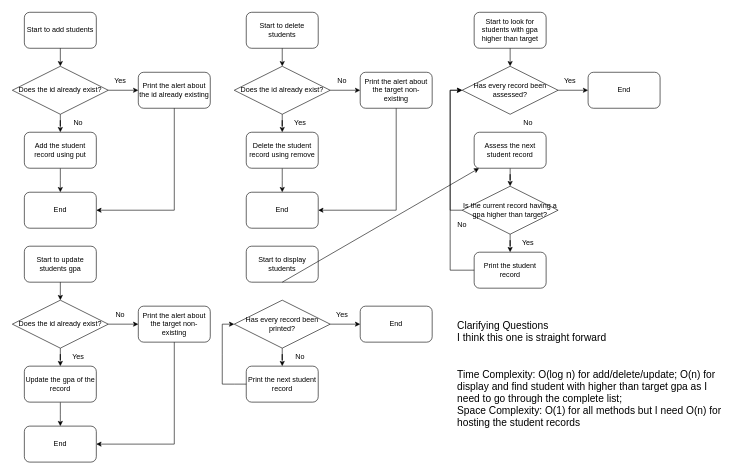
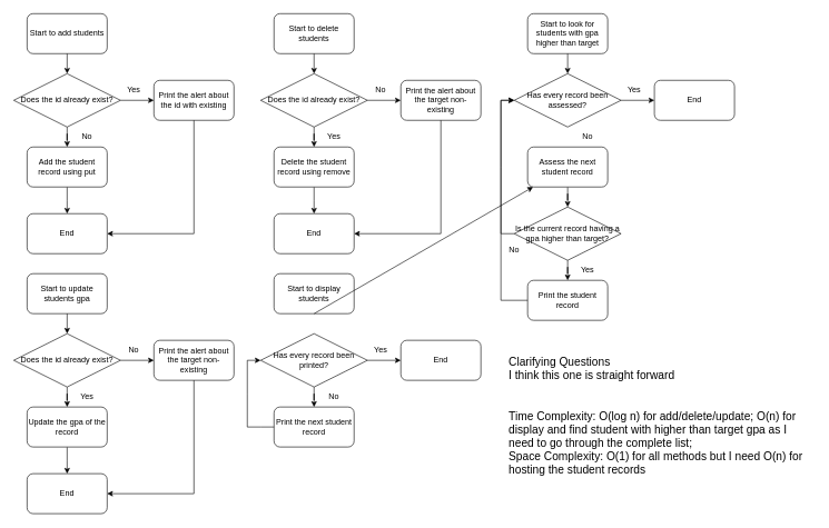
  <mxCell id="0" />
  <mxCell id="1" parent="0" />
  <mxCell id="2" value="Start to delete students" style="rounded=1;whiteSpace=wrap;html=1;" parent="1" vertex="1"><mxGeometry x="410" y="20" width="120" height="60" as="geometry" /></mxCell>
  <mxCell id="3" value="" style="edgeStyle=orthogonalEdgeStyle;rounded=0;orthogonalLoop=1;jettySize=auto;html=1;" parent="1" source="4" edge="1"><mxGeometry relative="1" as="geometry"><mxPoint x="470" y="320" as="targetPoint" /></mxGeometry></mxCell>
  <mxCell id="4" value="Delete the student record using remove" style="rounded=1;whiteSpace=wrap;html=1;" parent="1" vertex="1"><mxGeometry x="410" y="220" width="120" height="60" as="geometry" /></mxCell>
  <mxCell id="5" value="" style="edgeStyle=orthogonalEdgeStyle;rounded=0;orthogonalLoop=1;jettySize=auto;html=1;" parent="1" edge="1"><mxGeometry relative="1" as="geometry"><mxPoint x="470" y="380" as="sourcePoint" /></mxGeometry></mxCell>
  <mxCell id="6" value="End" style="whiteSpace=wrap;html=1;rounded=1;" parent="1" vertex="1"><mxGeometry x="410" y="320" width="120" height="60" as="geometry" /></mxCell>
  <mxCell id="7" value="" style="edgeStyle=orthogonalEdgeStyle;rounded=0;orthogonalLoop=1;jettySize=auto;html=1;" parent="1" source="9" target="4" edge="1"><mxGeometry relative="1" as="geometry" /></mxCell>
  <mxCell id="8" value="" style="edgeStyle=orthogonalEdgeStyle;rounded=0;orthogonalLoop=1;jettySize=auto;html=1;" parent="1" source="9" target="12" edge="1"><mxGeometry relative="1" as="geometry" /></mxCell>
  <mxCell id="9" value="Does the id already exist?" style="rhombus;whiteSpace=wrap;html=1;" parent="1" vertex="1"><mxGeometry x="390" y="110" width="160" height="80" as="geometry" /></mxCell>
  <mxCell id="10" value="" style="endArrow=classic;html=1;rounded=0;exitX=0.5;exitY=1;exitDx=0;exitDy=0;entryX=0.5;entryY=0;entryDx=0;entryDy=0;" parent="1" source="2" target="9" edge="1"><mxGeometry width="50" height="50" relative="1" as="geometry"><mxPoint x="590" y="340" as="sourcePoint" /><mxPoint x="640" y="290" as="targetPoint" /></mxGeometry></mxCell>
  <mxCell id="11" value="Yes" style="text;html=1;align=center;verticalAlign=middle;whiteSpace=wrap;rounded=0;" parent="1" vertex="1"><mxGeometry x="470" y="190" width="60" height="30" as="geometry" /></mxCell>
  <mxCell id="12" value="Print the alert about the target non-existing" style="whiteSpace=wrap;html=1;rounded=1;" parent="1" vertex="1"><mxGeometry x="600" y="120" width="120" height="60" as="geometry" /></mxCell>
  <mxCell id="13" value="" style="endArrow=classic;html=1;rounded=0;exitX=0.5;exitY=1;exitDx=0;exitDy=0;entryX=1;entryY=0.5;entryDx=0;entryDy=0;" parent="1" source="12" target="6" edge="1"><mxGeometry width="50" height="50" relative="1" as="geometry"><mxPoint x="590" y="340" as="sourcePoint" /><mxPoint x="640" y="290" as="targetPoint" /><Array as="points"><mxPoint x="660" y="350" /></Array></mxGeometry></mxCell>
  <mxCell id="14" value="No" style="text;html=1;align=center;verticalAlign=middle;whiteSpace=wrap;rounded=0;" parent="1" vertex="1"><mxGeometry x="540" y="120" width="60" height="30" as="geometry" /></mxCell>
  <mxCell id="15" value="&lt;font style=&quot;font-size: 17px;&quot;&gt;Clarifying Questions&lt;/font&gt;&lt;div style=&quot;&quot;&gt;&lt;span style=&quot;font-size: 17px;&quot;&gt;I think this one is straight forward&lt;/span&gt;&lt;/div&gt;" style="text;html=1;align=left;verticalAlign=middle;whiteSpace=wrap;rounded=0;" parent="1" vertex="1"><mxGeometry x="760" y="510" width="460" height="85" as="geometry" /></mxCell>
  <mxCell id="16" value="&lt;span style=&quot;font-size: 17px;&quot;&gt;Time Complexity: O(log n) for add/delete/update; O(n) for display and find student with higher than target gpa as I need to go through the complete list;&lt;/span&gt;&lt;div&gt;&lt;span style=&quot;font-size: 17px;&quot;&gt;Space Complexity:&amp;nbsp;&lt;/span&gt;&lt;span style=&quot;font-size: 17px; background-color: initial;&quot;&gt;O(1) for&lt;/span&gt;&lt;span style=&quot;font-size: 17px; background-color: initial;&quot;&gt;&amp;nbsp;all methods but I need O(n) for hosting the student records&lt;/span&gt;&lt;/div&gt;" style="text;html=1;align=left;verticalAlign=middle;whiteSpace=wrap;rounded=0;" parent="1" vertex="1"><mxGeometry x="760" y="610" width="460" height="110" as="geometry" /></mxCell>
  <mxCell id="17" value="Start to add students" style="rounded=1;whiteSpace=wrap;html=1;" parent="1" vertex="1"><mxGeometry x="40" y="20" width="120" height="60" as="geometry" /></mxCell>
  <mxCell id="18" value="" style="edgeStyle=orthogonalEdgeStyle;rounded=0;orthogonalLoop=1;jettySize=auto;html=1;" parent="1" source="19" edge="1"><mxGeometry relative="1" as="geometry"><mxPoint x="100" y="320" as="targetPoint" /></mxGeometry></mxCell>
  <mxCell id="19" value="Add the student record using put" style="rounded=1;whiteSpace=wrap;html=1;" parent="1" vertex="1"><mxGeometry x="40" y="220" width="120" height="60" as="geometry" /></mxCell>
  <mxCell id="20" value="End" style="whiteSpace=wrap;html=1;rounded=1;" parent="1" vertex="1"><mxGeometry x="40" y="320" width="120" height="60" as="geometry" /></mxCell>
  <mxCell id="21" value="" style="edgeStyle=orthogonalEdgeStyle;rounded=0;orthogonalLoop=1;jettySize=auto;html=1;" parent="1" source="23" target="19" edge="1"><mxGeometry relative="1" as="geometry" /></mxCell>
  <mxCell id="22" value="" style="edgeStyle=orthogonalEdgeStyle;rounded=0;orthogonalLoop=1;jettySize=auto;html=1;" parent="1" source="23" target="26" edge="1"><mxGeometry relative="1" as="geometry" /></mxCell>
  <mxCell id="23" value="Does the id already exist?" style="rhombus;whiteSpace=wrap;html=1;" parent="1" vertex="1"><mxGeometry x="20" y="110" width="160" height="80" as="geometry" /></mxCell>
  <mxCell id="24" value="" style="endArrow=classic;html=1;rounded=0;exitX=0.5;exitY=1;exitDx=0;exitDy=0;entryX=0.5;entryY=0;entryDx=0;entryDy=0;" parent="1" source="17" target="23" edge="1"><mxGeometry width="50" height="50" relative="1" as="geometry"><mxPoint x="220" y="340" as="sourcePoint" /><mxPoint x="270" y="290" as="targetPoint" /></mxGeometry></mxCell>
  <mxCell id="25" value="No" style="text;html=1;align=center;verticalAlign=middle;whiteSpace=wrap;rounded=0;" parent="1" vertex="1"><mxGeometry x="100" y="190" width="60" height="30" as="geometry" /></mxCell>
- <mxCell id="26" value="Print the alert about the id already existing" style="whiteSpace=wrap;html=1;rounded=1;" parent="1" vertex="1"><mxGeometry x="230" y="120" width="120" height="60" as="geometry" /></mxCell>
+ <mxCell id="26" value="Print the alert about the id with existing" style="whiteSpace=wrap;html=1;rounded=1;" parent="1" vertex="1"><mxGeometry x="230" y="120" width="120" height="60" as="geometry" /></mxCell>
  <mxCell id="27" value="" style="endArrow=classic;html=1;rounded=0;exitX=0.5;exitY=1;exitDx=0;exitDy=0;entryX=1;entryY=0.5;entryDx=0;entryDy=0;" parent="1" source="26" target="20" edge="1"><mxGeometry width="50" height="50" relative="1" as="geometry"><mxPoint x="220" y="340" as="sourcePoint" /><mxPoint x="270" y="290" as="targetPoint" /><Array as="points"><mxPoint x="290" y="350" /></Array></mxGeometry></mxCell>
  <mxCell id="28" value="Yes" style="text;html=1;align=center;verticalAlign=middle;whiteSpace=wrap;rounded=0;" parent="1" vertex="1"><mxGeometry x="170" y="120" width="60" height="30" as="geometry" /></mxCell>
  <mxCell id="29" value="Start to update students gpa" style="rounded=1;whiteSpace=wrap;html=1;" parent="1" vertex="1"><mxGeometry x="40" y="410" width="120" height="60" as="geometry" /></mxCell>
  <mxCell id="30" value="" style="edgeStyle=orthogonalEdgeStyle;rounded=0;orthogonalLoop=1;jettySize=auto;html=1;" parent="1" source="31" edge="1"><mxGeometry relative="1" as="geometry"><mxPoint x="100" y="710" as="targetPoint" /></mxGeometry></mxCell>
  <mxCell id="31" value="Update the gpa of the record" style="rounded=1;whiteSpace=wrap;html=1;" parent="1" vertex="1"><mxGeometry x="40" y="610" width="120" height="60" as="geometry" /></mxCell>
  <mxCell id="32" value="End" style="whiteSpace=wrap;html=1;rounded=1;" parent="1" vertex="1"><mxGeometry x="40" y="710" width="120" height="60" as="geometry" /></mxCell>
  <mxCell id="33" value="" style="edgeStyle=orthogonalEdgeStyle;rounded=0;orthogonalLoop=1;jettySize=auto;html=1;" parent="1" source="35" target="31" edge="1"><mxGeometry relative="1" as="geometry" /></mxCell>
  <mxCell id="34" value="" style="edgeStyle=orthogonalEdgeStyle;rounded=0;orthogonalLoop=1;jettySize=auto;html=1;" parent="1" source="35" target="38" edge="1"><mxGeometry relative="1" as="geometry" /></mxCell>
  <mxCell id="35" value="Does the id already exist?" style="rhombus;whiteSpace=wrap;html=1;" parent="1" vertex="1"><mxGeometry x="20" y="500" width="160" height="80" as="geometry" /></mxCell>
  <mxCell id="36" value="" style="endArrow=classic;html=1;rounded=0;exitX=0.5;exitY=1;exitDx=0;exitDy=0;entryX=0.5;entryY=0;entryDx=0;entryDy=0;" parent="1" source="29" target="35" edge="1"><mxGeometry width="50" height="50" relative="1" as="geometry"><mxPoint x="220" y="730" as="sourcePoint" /><mxPoint x="270" y="680" as="targetPoint" /></mxGeometry></mxCell>
  <mxCell id="37" value="Yes" style="text;html=1;align=center;verticalAlign=middle;whiteSpace=wrap;rounded=0;" parent="1" vertex="1"><mxGeometry x="100" y="580" width="60" height="30" as="geometry" /></mxCell>
  <mxCell id="38" value="Print the alert about the target non-existing" style="whiteSpace=wrap;html=1;rounded=1;" parent="1" vertex="1"><mxGeometry x="230" y="510" width="120" height="60" as="geometry" /></mxCell>
  <mxCell id="39" value="" style="endArrow=classic;html=1;rounded=0;exitX=0.5;exitY=1;exitDx=0;exitDy=0;entryX=1;entryY=0.5;entryDx=0;entryDy=0;" parent="1" source="38" target="32" edge="1"><mxGeometry width="50" height="50" relative="1" as="geometry"><mxPoint x="220" y="730" as="sourcePoint" /><mxPoint x="270" y="680" as="targetPoint" /><Array as="points"><mxPoint x="290" y="740" /></Array></mxGeometry></mxCell>
  <mxCell id="40" value="No" style="text;html=1;align=center;verticalAlign=middle;whiteSpace=wrap;rounded=0;" parent="1" vertex="1"><mxGeometry x="170" y="510" width="60" height="30" as="geometry" /></mxCell>
  <mxCell id="41" value="Start to display students" style="rounded=1;whiteSpace=wrap;html=1;" parent="1" vertex="1"><mxGeometry x="410" y="410" width="120" height="60" as="geometry" /></mxCell>
  <mxCell id="42" value="Print the next student record" style="rounded=1;whiteSpace=wrap;html=1;" parent="1" vertex="1"><mxGeometry x="410" y="610" width="120" height="60" as="geometry" /></mxCell>
  <mxCell id="43" value="" style="edgeStyle=orthogonalEdgeStyle;rounded=0;orthogonalLoop=1;jettySize=auto;html=1;" parent="1" source="45" target="42" edge="1"><mxGeometry relative="1" as="geometry" /></mxCell>
  <mxCell id="44" value="" style="edgeStyle=orthogonalEdgeStyle;rounded=0;orthogonalLoop=1;jettySize=auto;html=1;" parent="1" source="45" target="48" edge="1"><mxGeometry relative="1" as="geometry" /></mxCell>
  <mxCell id="45" value="Has every record been printed?" style="rhombus;whiteSpace=wrap;html=1;" parent="1" vertex="1"><mxGeometry x="390" y="500" width="160" height="80" as="geometry" /></mxCell>
  <mxCell id="46" value="" style="endArrow=classic;html=1;rounded=0;exitX=0.5;exitY=1;exitDx=0;exitDy=0;" parent="1" source="41" target="53" edge="1"><mxGeometry width="50" height="50" relative="1" as="geometry"><mxPoint x="590" y="730" as="sourcePoint" /><mxPoint x="640" y="680" as="targetPoint" /></mxGeometry></mxCell>
  <mxCell id="47" value="No" style="text;html=1;align=center;verticalAlign=middle;whiteSpace=wrap;rounded=0;" parent="1" vertex="1"><mxGeometry x="470" y="580" width="60" height="30" as="geometry" /></mxCell>
  <mxCell id="48" value="End" style="whiteSpace=wrap;html=1;rounded=1;" parent="1" vertex="1"><mxGeometry x="600" y="510" width="120" height="60" as="geometry" /></mxCell>
  <mxCell id="49" value="Yes" style="text;html=1;align=center;verticalAlign=middle;whiteSpace=wrap;rounded=0;" parent="1" vertex="1"><mxGeometry x="540" y="510" width="60" height="30" as="geometry" /></mxCell>
  <mxCell id="50" value="" style="endArrow=classic;html=1;rounded=0;exitX=0;exitY=0.5;exitDx=0;exitDy=0;entryX=0;entryY=0.5;entryDx=0;entryDy=0;" parent="1" source="42" target="45" edge="1"><mxGeometry width="50" height="50" relative="1" as="geometry"><mxPoint x="560" y="420" as="sourcePoint" /><mxPoint x="610" y="370" as="targetPoint" /><Array as="points"><mxPoint x="390" y="640" /><mxPoint x="370" y="640" /><mxPoint x="370" y="590" /><mxPoint x="370" y="540" /></Array></mxGeometry></mxCell>
  <mxCell id="51" value="Start to look for students with gpa higher than target" style="rounded=1;whiteSpace=wrap;html=1;" parent="1" vertex="1"><mxGeometry x="790" y="20" width="120" height="60" as="geometry" /></mxCell>
  <mxCell id="52" value="" style="edgeStyle=orthogonalEdgeStyle;rounded=0;orthogonalLoop=1;jettySize=auto;html=1;" parent="1" source="53" target="61" edge="1"><mxGeometry relative="1" as="geometry" /></mxCell>
  <mxCell id="53" value="Assess the next student record" style="rounded=1;whiteSpace=wrap;html=1;" parent="1" vertex="1"><mxGeometry x="790" y="220" width="120" height="60" as="geometry" /></mxCell>
  <mxCell id="54" value="" style="edgeStyle=orthogonalEdgeStyle;rounded=0;orthogonalLoop=1;jettySize=auto;html=1;" parent="1" source="55" target="58" edge="1"><mxGeometry relative="1" as="geometry" /></mxCell>
  <mxCell id="55" value="Has every record been assessed?" style="rhombus;whiteSpace=wrap;html=1;" parent="1" vertex="1"><mxGeometry x="770" y="110" width="160" height="80" as="geometry" /></mxCell>
  <mxCell id="56" value="" style="endArrow=classic;html=1;rounded=0;exitX=0.5;exitY=1;exitDx=0;exitDy=0;entryX=0.5;entryY=0;entryDx=0;entryDy=0;" parent="1" source="51" target="55" edge="1"><mxGeometry width="50" height="50" relative="1" as="geometry"><mxPoint x="970" y="340" as="sourcePoint" /><mxPoint x="1020" y="290" as="targetPoint" /></mxGeometry></mxCell>
  <mxCell id="57" value="No" style="text;html=1;align=center;verticalAlign=middle;whiteSpace=wrap;rounded=0;" parent="1" vertex="1"><mxGeometry x="850" y="190" width="60" height="30" as="geometry" /></mxCell>
  <mxCell id="58" value="End" style="whiteSpace=wrap;html=1;rounded=1;" parent="1" vertex="1"><mxGeometry x="980" y="120" width="120" height="60" as="geometry" /></mxCell>
  <mxCell id="59" value="Yes" style="text;html=1;align=center;verticalAlign=middle;whiteSpace=wrap;rounded=0;" parent="1" vertex="1"><mxGeometry x="920" y="120" width="60" height="30" as="geometry" /></mxCell>
  <mxCell id="60" value="" style="edgeStyle=orthogonalEdgeStyle;rounded=0;orthogonalLoop=1;jettySize=auto;html=1;" parent="1" source="61" target="62" edge="1"><mxGeometry relative="1" as="geometry" /></mxCell>
  <mxCell id="61" value="Is the current record having a gpa higher than target?" style="rhombus;whiteSpace=wrap;html=1;" parent="1" vertex="1"><mxGeometry x="770" y="310" width="160" height="80" as="geometry" /></mxCell>
  <mxCell id="62" value="Print the student record" style="rounded=1;whiteSpace=wrap;html=1;" parent="1" vertex="1"><mxGeometry x="790" y="420" width="120" height="60" as="geometry" /></mxCell>
  <mxCell id="63" value="Yes" style="text;html=1;align=center;verticalAlign=middle;whiteSpace=wrap;rounded=0;" parent="1" vertex="1"><mxGeometry x="850" y="390" width="60" height="30" as="geometry" /></mxCell>
  <mxCell id="64" value="" style="endArrow=classic;html=1;rounded=0;exitX=0;exitY=0.5;exitDx=0;exitDy=0;entryX=0;entryY=0.5;entryDx=0;entryDy=0;" parent="1" source="61" target="55" edge="1"><mxGeometry width="50" height="50" relative="1" as="geometry"><mxPoint x="560" y="320" as="sourcePoint" /><mxPoint x="610" y="270" as="targetPoint" /><Array as="points"><mxPoint x="750" y="350" /><mxPoint x="750" y="250" /><mxPoint x="750" y="150" /></Array></mxGeometry></mxCell>
  <mxCell id="65" value="No" style="text;html=1;align=center;verticalAlign=middle;whiteSpace=wrap;rounded=0;" parent="1" vertex="1"><mxGeometry x="740" y="360" width="60" height="30" as="geometry" /></mxCell>
  <mxCell id="66" value="" style="endArrow=classic;html=1;rounded=0;exitX=0;exitY=0.5;exitDx=0;exitDy=0;entryX=0;entryY=0.5;entryDx=0;entryDy=0;" parent="1" source="62" target="55" edge="1"><mxGeometry width="50" height="50" relative="1" as="geometry"><mxPoint x="560" y="320" as="sourcePoint" /><mxPoint x="610" y="270" as="targetPoint" /><Array as="points"><mxPoint x="750" y="450" /><mxPoint x="750" y="310" /><mxPoint x="750" y="150" /></Array></mxGeometry></mxCell>
